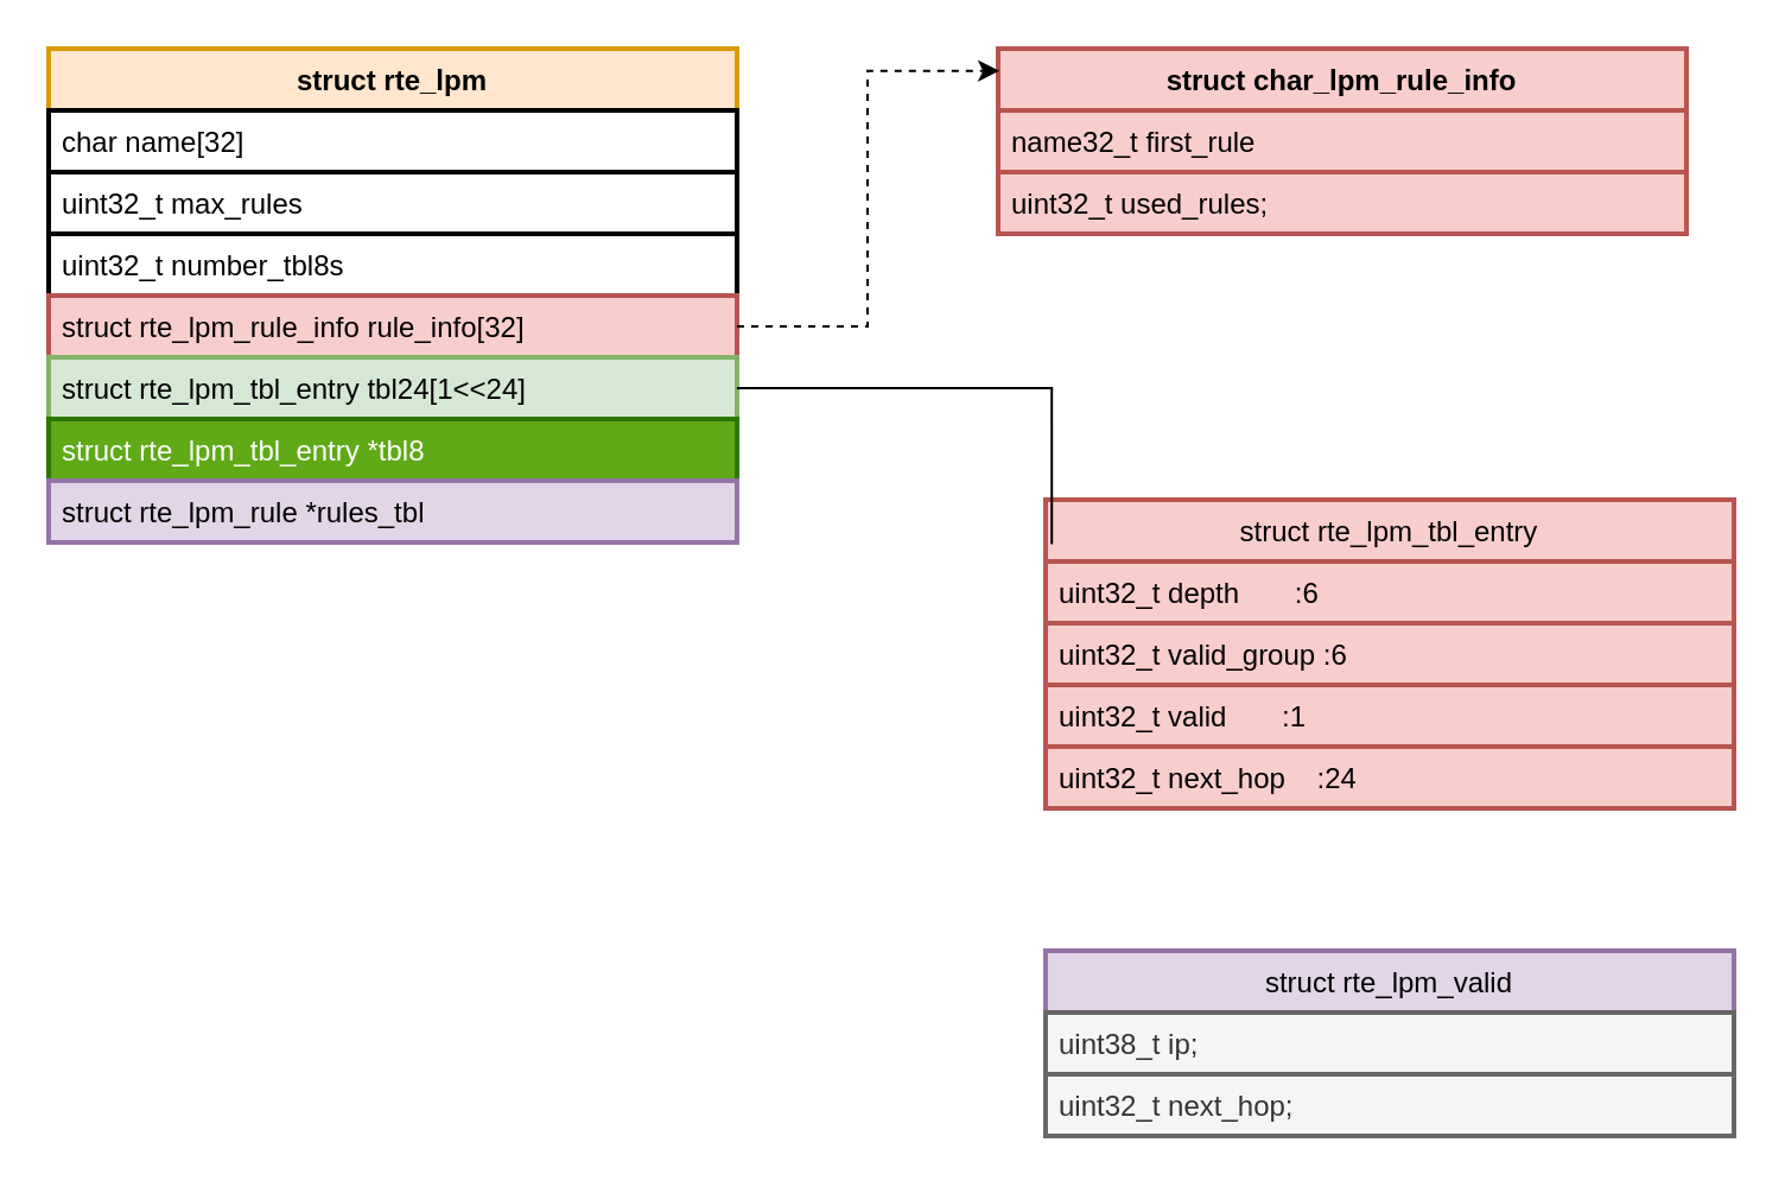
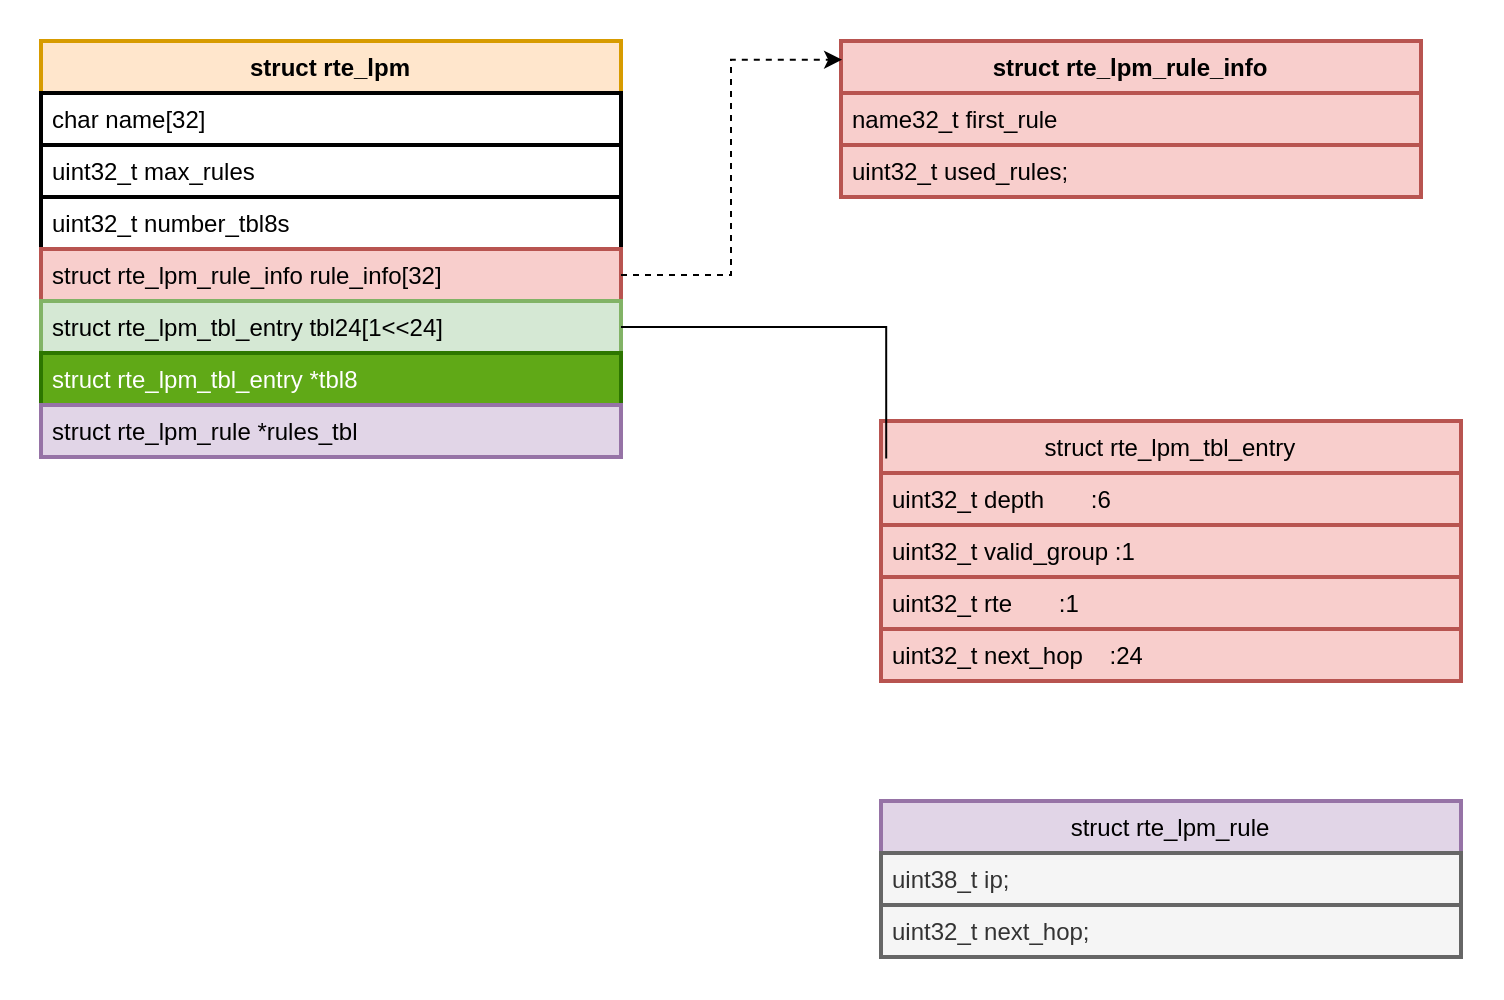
  <mxCell id="0" />
  <mxCell id="1" parent="0" />
  <mxCell id="2" value="struct rte_lpm" style="swimlane;fontStyle=1;align=center;verticalAlign=top;childLayout=stackLayout;horizontal=1;startSize=26;horizontalStack=0;resizeParent=1;resizeParentMax=0;resizeLast=0;collapsible=1;marginBottom=0;whiteSpace=wrap;html=1;labelBorderColor=none;rounded=0;swimlaneLine=1;strokeWidth=2;fillColor=#ffe6cc;strokeColor=#d79b00;" parent="1" vertex="1"><mxGeometry x="20" y="20" width="290" height="208" as="geometry" /></mxCell>
  <mxCell id="3" value="char name[32]" style="text;strokeColor=default;fillColor=none;align=left;verticalAlign=top;spacingLeft=4;spacingRight=4;overflow=hidden;rotatable=0;points=[[0,0.5],[1,0.5]];portConstraint=eastwest;whiteSpace=wrap;html=1;labelBorderColor=none;rounded=0;swimlaneLine=1;strokeWidth=2;" parent="2" vertex="1"><mxGeometry y="26" width="290" height="26" as="geometry" /></mxCell>
  <mxCell id="4" value="uint32_t max_rules" style="text;strokeColor=default;fillColor=none;align=left;verticalAlign=top;spacingLeft=4;spacingRight=4;overflow=hidden;rotatable=0;points=[[0,0.5],[1,0.5]];portConstraint=eastwest;whiteSpace=wrap;html=1;labelBorderColor=none;rounded=0;swimlaneLine=1;strokeWidth=2;" parent="2" vertex="1"><mxGeometry y="52" width="290" height="26" as="geometry" /></mxCell>
  <mxCell id="5" value="uint32_t number_tbl8s" style="text;strokeColor=default;fillColor=none;align=left;verticalAlign=top;spacingLeft=4;spacingRight=4;overflow=hidden;rotatable=0;points=[[0,0.5],[1,0.5]];portConstraint=eastwest;whiteSpace=wrap;html=1;labelBorderColor=none;rounded=0;swimlaneLine=1;strokeWidth=2;" vertex="1" parent="2"><mxGeometry y="78" width="290" height="26" as="geometry" /></mxCell>
  <mxCell id="6" value="struct rte_lpm_rule_info rule_info[32]" style="text;strokeColor=#b85450;fillColor=#f8cecc;align=left;verticalAlign=top;spacingLeft=4;spacingRight=4;overflow=hidden;rotatable=0;points=[[0,0.5],[1,0.5]];portConstraint=eastwest;whiteSpace=wrap;html=1;labelBorderColor=none;rounded=0;swimlaneLine=1;strokeWidth=2;" vertex="1" parent="2"><mxGeometry y="104" width="290" height="26" as="geometry" /></mxCell>
  <mxCell id="7" value="struct rte_lpm_tbl_entry tbl24[1&amp;lt;&amp;lt;24]" style="text;strokeColor=#82b366;fillColor=#d5e8d4;align=left;verticalAlign=top;spacingLeft=4;spacingRight=4;overflow=hidden;rotatable=0;points=[[0,0.5],[1,0.5]];portConstraint=eastwest;whiteSpace=wrap;html=1;labelBorderColor=none;rounded=0;swimlaneLine=1;strokeWidth=2;" vertex="1" parent="2"><mxGeometry y="130" width="290" height="26" as="geometry" /></mxCell>
  <mxCell id="8" value="struct rte_lpm_tbl_entry *tbl8" style="text;strokeColor=#2D7600;fillColor=#60a917;align=left;verticalAlign=top;spacingLeft=4;spacingRight=4;overflow=hidden;rotatable=0;points=[[0,0.5],[1,0.5]];portConstraint=eastwest;whiteSpace=wrap;html=1;labelBorderColor=none;rounded=0;swimlaneLine=1;strokeWidth=2;fontColor=#ffffff;" vertex="1" parent="2"><mxGeometry y="156" width="290" height="26" as="geometry" /></mxCell>
  <mxCell id="9" value="struct rte_lpm_rule *rules_tbl" style="text;strokeColor=#9673a6;fillColor=#e1d5e7;align=left;verticalAlign=top;spacingLeft=4;spacingRight=4;overflow=hidden;rotatable=0;points=[[0,0.5],[1,0.5]];portConstraint=eastwest;whiteSpace=wrap;html=1;labelBorderColor=none;rounded=0;swimlaneLine=1;strokeWidth=2;" vertex="1" parent="2"><mxGeometry y="182" width="290" height="26" as="geometry" /></mxCell>
- <mxCell id="10" value="struct char_lpm_rule_info" style="swimlane;fontStyle=1;align=center;verticalAlign=top;childLayout=stackLayout;horizontal=1;startSize=26;horizontalStack=0;resizeParent=1;resizeParentMax=0;resizeLast=0;collapsible=1;marginBottom=0;whiteSpace=wrap;html=1;labelBorderColor=none;rounded=0;swimlaneLine=1;strokeWidth=2;fillColor=#f8cecc;strokeColor=#b85450;" vertex="1" parent="1"><mxGeometry x="420" y="20" width="290" height="78" as="geometry" /></mxCell>
+ <mxCell id="10" value="struct rte_lpm_rule_info" style="swimlane;fontStyle=1;align=center;verticalAlign=top;childLayout=stackLayout;horizontal=1;startSize=26;horizontalStack=0;resizeParent=1;resizeParentMax=0;resizeLast=0;collapsible=1;marginBottom=0;whiteSpace=wrap;html=1;labelBorderColor=none;rounded=0;swimlaneLine=1;strokeWidth=2;fillColor=#f8cecc;strokeColor=#b85450;" vertex="1" parent="1"><mxGeometry x="420" y="20" width="290" height="78" as="geometry" /></mxCell>
  <mxCell id="11" value="name32_t first_rule" style="text;strokeColor=#b85450;fillColor=#f8cecc;align=left;verticalAlign=top;spacingLeft=4;spacingRight=4;overflow=hidden;rotatable=0;points=[[0,0.5],[1,0.5]];portConstraint=eastwest;whiteSpace=wrap;html=1;labelBorderColor=none;rounded=0;swimlaneLine=1;strokeWidth=2;" vertex="1" parent="10"><mxGeometry y="26" width="290" height="26" as="geometry" /></mxCell>
  <mxCell id="12" value="uint32_t used_rules;" style="text;strokeColor=#b85450;fillColor=#f8cecc;align=left;verticalAlign=top;spacingLeft=4;spacingRight=4;overflow=hidden;rotatable=0;points=[[0,0.5],[1,0.5]];portConstraint=eastwest;whiteSpace=wrap;html=1;labelBorderColor=none;rounded=0;swimlaneLine=1;strokeWidth=2;" vertex="1" parent="10"><mxGeometry y="52" width="290" height="26" as="geometry" /></mxCell>
  <mxCell id="13" style="edgeStyle=orthogonalEdgeStyle;rounded=0;orthogonalLoop=1;jettySize=auto;html=1;entryX=0.002;entryY=0.12;entryDx=0;entryDy=0;entryPerimeter=0;dashed=1;" edge="1" parent="1" source="6" target="10"><mxGeometry relative="1" as="geometry" /></mxCell>
  <mxCell id="14" value="&lt;span style=&quot;font-weight: 400;&quot;&gt;struct rte_lpm_tbl_entry&lt;/span&gt;" style="swimlane;fontStyle=1;align=center;verticalAlign=top;childLayout=stackLayout;horizontal=1;startSize=26;horizontalStack=0;resizeParent=1;resizeParentMax=0;resizeLast=0;collapsible=1;marginBottom=0;whiteSpace=wrap;html=1;labelBorderColor=none;rounded=0;swimlaneLine=1;strokeWidth=2;fillColor=#f8cecc;strokeColor=#b85450;" vertex="1" parent="1"><mxGeometry x="440" y="210" width="290" height="130" as="geometry" /></mxCell>
  <mxCell id="15" value="uint32_t depth&amp;nbsp; &amp;nbsp; &amp;nbsp; &amp;nbsp;:6" style="text;strokeColor=#b85450;fillColor=#f8cecc;align=left;verticalAlign=top;spacingLeft=4;spacingRight=4;overflow=hidden;rotatable=0;points=[[0,0.5],[1,0.5]];portConstraint=eastwest;whiteSpace=wrap;html=1;labelBorderColor=none;rounded=0;swimlaneLine=1;strokeWidth=2;" vertex="1" parent="14"><mxGeometry y="26" width="290" height="26" as="geometry" /></mxCell>
- <mxCell id="16" value="uint32_t valid_group :6" style="text;strokeColor=#b85450;fillColor=#f8cecc;align=left;verticalAlign=top;spacingLeft=4;spacingRight=4;overflow=hidden;rotatable=0;points=[[0,0.5],[1,0.5]];portConstraint=eastwest;whiteSpace=wrap;html=1;labelBorderColor=none;rounded=0;swimlaneLine=1;strokeWidth=2;" vertex="1" parent="14"><mxGeometry y="52" width="290" height="26" as="geometry" /></mxCell>
- <mxCell id="17" value="uint32_t valid&amp;nbsp; &amp;nbsp; &amp;nbsp; &amp;nbsp;:1" style="text;strokeColor=#b85450;fillColor=#f8cecc;align=left;verticalAlign=top;spacingLeft=4;spacingRight=4;overflow=hidden;rotatable=0;points=[[0,0.5],[1,0.5]];portConstraint=eastwest;whiteSpace=wrap;html=1;labelBorderColor=none;rounded=0;swimlaneLine=1;strokeWidth=2;" vertex="1" parent="14"><mxGeometry y="78" width="290" height="26" as="geometry" /></mxCell>
+ <mxCell id="16" value="uint32_t valid_group :1" style="text;strokeColor=#b85450;fillColor=#f8cecc;align=left;verticalAlign=top;spacingLeft=4;spacingRight=4;overflow=hidden;rotatable=0;points=[[0,0.5],[1,0.5]];portConstraint=eastwest;whiteSpace=wrap;html=1;labelBorderColor=none;rounded=0;swimlaneLine=1;strokeWidth=2;" vertex="1" parent="14"><mxGeometry y="52" width="290" height="26" as="geometry" /></mxCell>
+ <mxCell id="17" value="uint32_t rte&amp;nbsp; &amp;nbsp; &amp;nbsp; &amp;nbsp;:1" style="text;strokeColor=#b85450;fillColor=#f8cecc;align=left;verticalAlign=top;spacingLeft=4;spacingRight=4;overflow=hidden;rotatable=0;points=[[0,0.5],[1,0.5]];portConstraint=eastwest;whiteSpace=wrap;html=1;labelBorderColor=none;rounded=0;swimlaneLine=1;strokeWidth=2;" vertex="1" parent="14"><mxGeometry y="78" width="290" height="26" as="geometry" /></mxCell>
  <mxCell id="18" value="uint32_t next_hop&amp;nbsp; &amp;nbsp; :24" style="text;strokeColor=#b85450;fillColor=#f8cecc;align=left;verticalAlign=top;spacingLeft=4;spacingRight=4;overflow=hidden;rotatable=0;points=[[0,0.5],[1,0.5]];portConstraint=eastwest;whiteSpace=wrap;html=1;labelBorderColor=none;rounded=0;swimlaneLine=1;strokeWidth=2;" vertex="1" parent="14"><mxGeometry y="104" width="290" height="26" as="geometry" /></mxCell>
  <mxCell id="19" style="edgeStyle=orthogonalEdgeStyle;rounded=0;orthogonalLoop=1;jettySize=auto;html=1;entryX=0.009;entryY=0.144;entryDx=0;entryDy=0;entryPerimeter=0;endArrow=none;" edge="1" parent="1" source="7" target="14"><mxGeometry relative="1" as="geometry" /></mxCell>
- <mxCell id="20" value="&lt;span style=&quot;font-weight: 400;&quot;&gt;struct rte_lpm_valid&lt;/span&gt;" style="swimlane;fontStyle=1;align=center;verticalAlign=top;childLayout=stackLayout;horizontal=1;startSize=26;horizontalStack=0;resizeParent=1;resizeParentMax=0;resizeLast=0;collapsible=1;marginBottom=0;whiteSpace=wrap;html=1;labelBorderColor=none;rounded=0;swimlaneLine=1;strokeWidth=2;fillColor=#e1d5e7;strokeColor=#9673a6;" vertex="1" parent="1"><mxGeometry x="440" y="400" width="290" height="78" as="geometry" /></mxCell>
+ <mxCell id="20" value="&lt;span style=&quot;font-weight: 400;&quot;&gt;struct rte_lpm_rule&lt;/span&gt;" style="swimlane;fontStyle=1;align=center;verticalAlign=top;childLayout=stackLayout;horizontal=1;startSize=26;horizontalStack=0;resizeParent=1;resizeParentMax=0;resizeLast=0;collapsible=1;marginBottom=0;whiteSpace=wrap;html=1;labelBorderColor=none;rounded=0;swimlaneLine=1;strokeWidth=2;fillColor=#e1d5e7;strokeColor=#9673a6;" vertex="1" parent="1"><mxGeometry x="440" y="400" width="290" height="78" as="geometry" /></mxCell>
  <mxCell id="21" value="uint38_t ip;" style="text;strokeColor=#666666;fillColor=#f5f5f5;align=left;verticalAlign=top;spacingLeft=4;spacingRight=4;overflow=hidden;rotatable=0;points=[[0,0.5],[1,0.5]];portConstraint=eastwest;whiteSpace=wrap;html=1;labelBorderColor=none;rounded=0;swimlaneLine=1;strokeWidth=2;fontColor=#333333;" vertex="1" parent="20"><mxGeometry y="26" width="290" height="26" as="geometry" /></mxCell>
  <mxCell id="22" value="uint32_t next_hop;" style="text;strokeColor=#666666;fillColor=#f5f5f5;align=left;verticalAlign=top;spacingLeft=4;spacingRight=4;overflow=hidden;rotatable=0;points=[[0,0.5],[1,0.5]];portConstraint=eastwest;whiteSpace=wrap;html=1;labelBorderColor=none;rounded=0;swimlaneLine=1;strokeWidth=2;fontColor=#333333;" vertex="1" parent="20"><mxGeometry y="52" width="290" height="26" as="geometry" /></mxCell>
